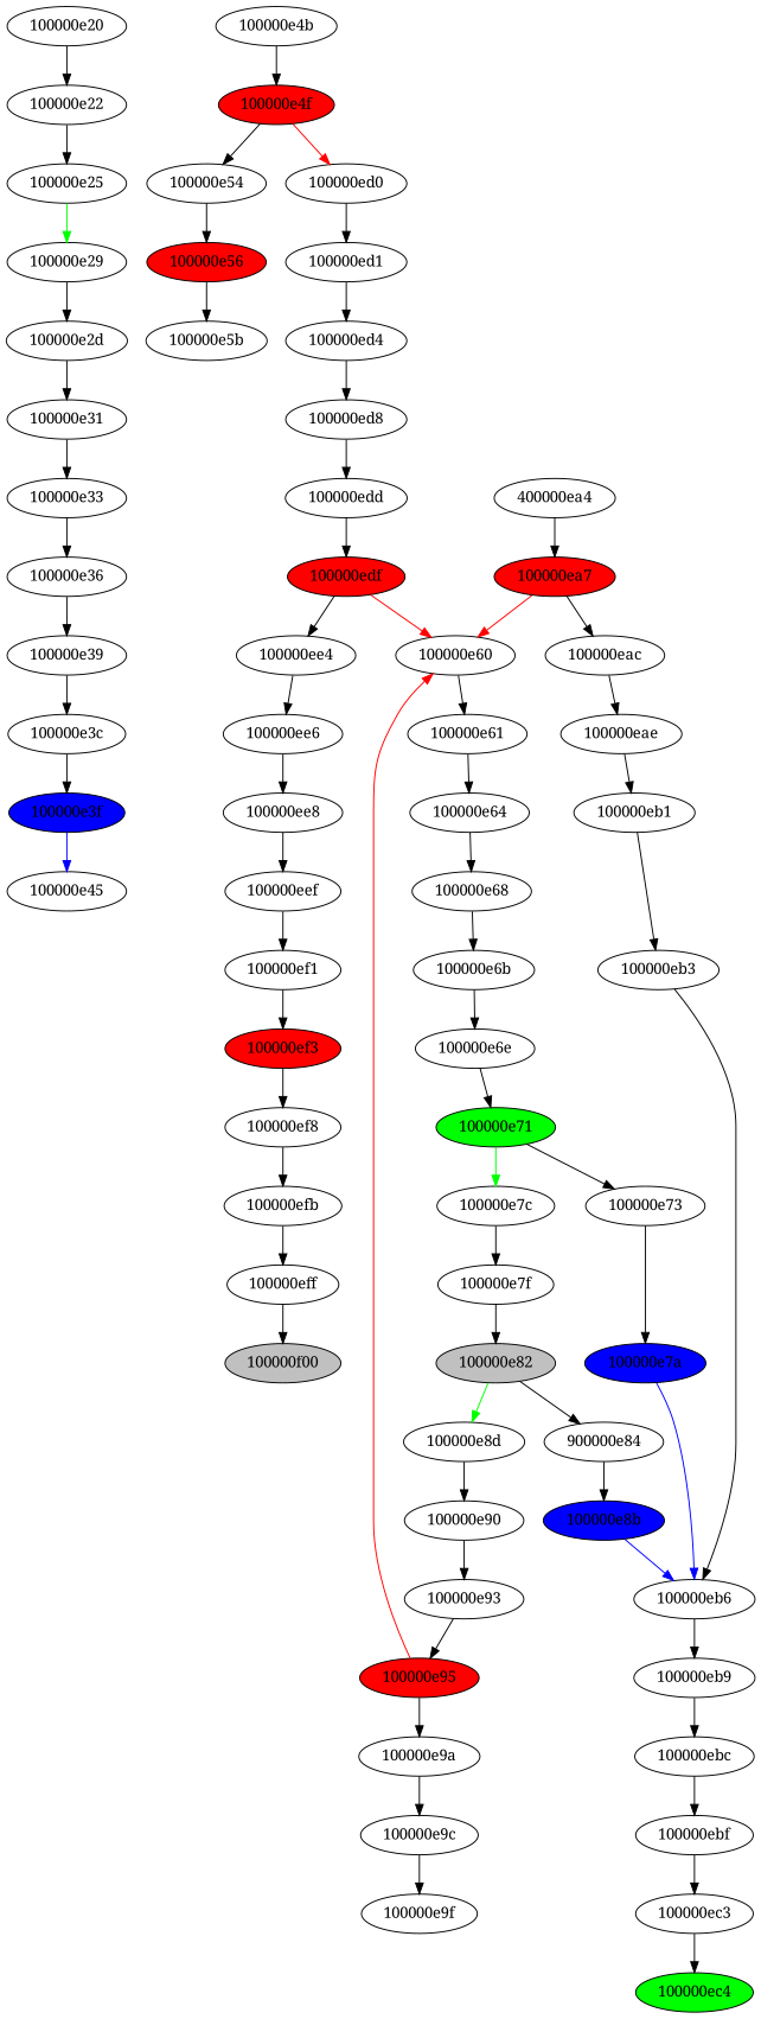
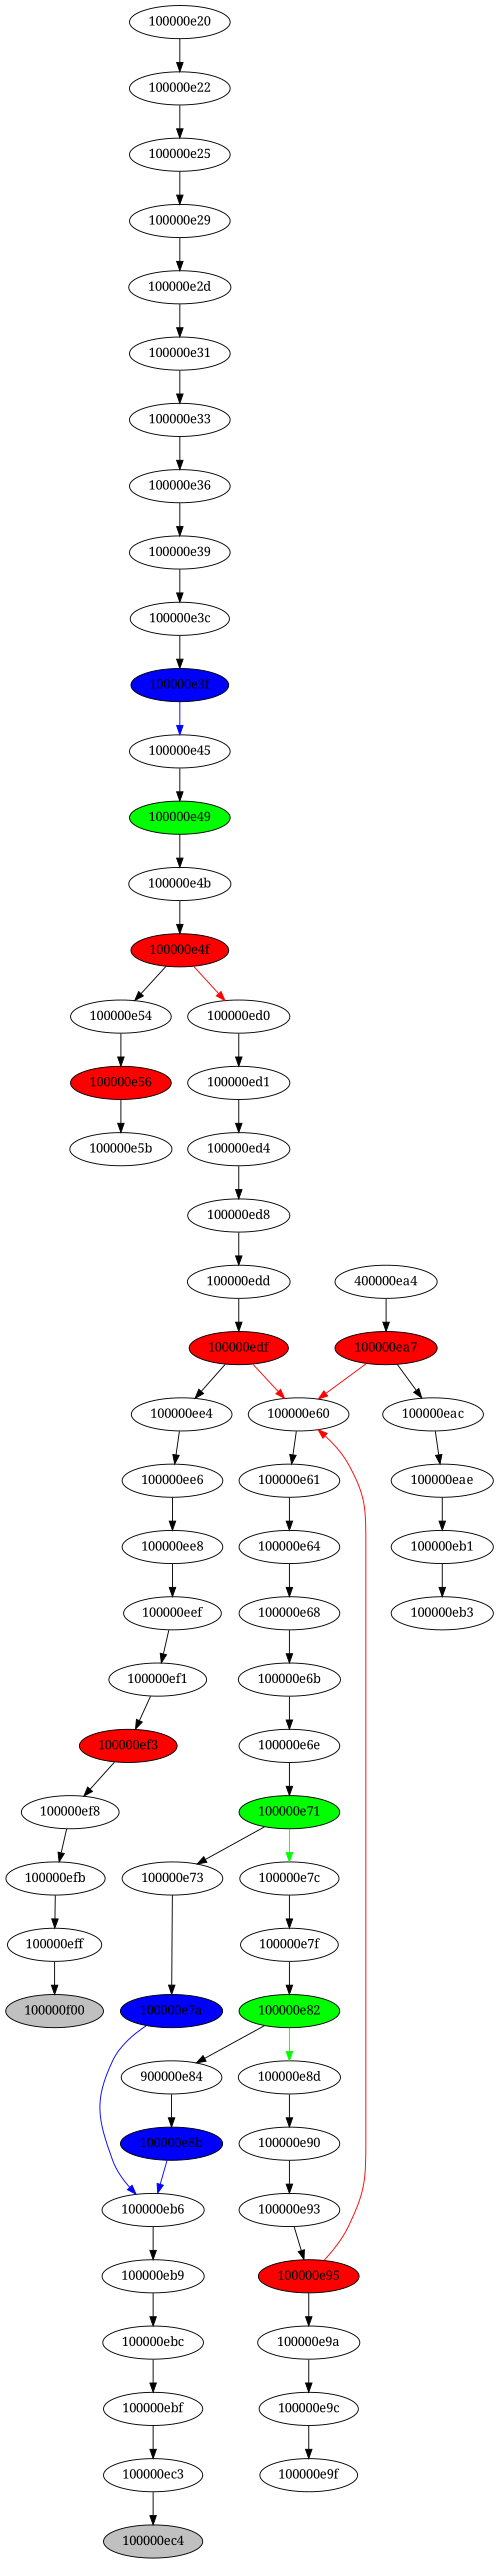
  digraph {
    fontname="Noto Serif"
    node [fontname="Noto Serif"]
    edge [fontname="Noto Serif"]
    "100000e20"
    "100000e22"
    "100000e25"
    "100000e29"
    "100000e2d"
    "100000e31"
    "100000e33"
    "100000e36"
    "100000e39"
    "100000e3c"
    "100000e3f" [fillcolor=blue style=filled]
    "100000e45"
+   "100000e49" [fillcolor=green style=filled]
    "100000e4b"
    "100000e4f" [fillcolor=red style=filled]
    "100000e54"
    "100000ed0"
    "100000e56" [fillcolor=red style=filled]
    "100000ed1"
    "100000e5b"
    "100000ed4"
    "100000ed8"
    "100000edd"
    "100000edf" [fillcolor=red style=filled]
    "100000ee4"
    "100000e60"
    "100000ee6"
    "100000e61"
    "100000ee8"
    "100000eef"
    "100000ef1"
    "100000ef3" [fillcolor=red style=filled]
    "100000ef8"
    "100000efb"
    "100000eff"
    "100000f00" [fillcolor=grey style=filled]
    "100000e64"
    "100000e68"
    "100000e6b"
    "100000e6e"
    "100000e71" [fillcolor=green style=filled]
    "100000e73"
    "100000e7c"
    "100000e7a" [fillcolor=blue style=filled]
    "100000e7f"
    "100000eb6"
    "100000eb9"
    "100000ebc"
    "100000ebf"
    "100000ec3"
-   "100000ec4" [fillcolor=green style=filled]
-   "100000e82" [fillcolor=grey style=filled]
+   "100000ec4" [fillcolor=grey style=filled]
+   "100000e82" [fillcolor=green style=filled]
    n53 [label="900000e84"]
    "100000e8d"
    "100000e8b" [fillcolor=blue style=filled]
    "100000e90"
    "100000e93"
    "100000e95" [fillcolor=red style=filled]
    "100000e9a"
    "100000e9c"
    "100000e9f"
    n62 [label="400000ea4"]
    "100000ea7" [fillcolor=red style=filled]
    "100000eac"
    "100000eae"
    "100000eb1"
    "100000eb3"
    "100000e20" -> "100000e22"
    "100000e22" -> "100000e25"
-   "100000e25" -> "100000e29" [color=green]
+   "100000e25" -> "100000e29"
    "100000e29" -> "100000e2d"
    "100000e2d" -> "100000e31"
    "100000e31" -> "100000e33"
    "100000e33" -> "100000e36"
    "100000e36" -> "100000e39"
    "100000e39" -> "100000e3c"
    "100000e3c" -> "100000e3f"
    "100000e3f" -> "100000e45" [color=blue]
+   "100000e45" -> "100000e49"
+   "100000e49" -> "100000e4b"
    "100000e4b" -> "100000e4f"
    "100000e4f" -> "100000e54"
    "100000e4f" -> "100000ed0" [color=red]
    "100000e54" -> "100000e56"
    "100000ed0" -> "100000ed1"
    "100000e56" -> "100000e5b"
    "100000ed1" -> "100000ed4"
    "100000ed4" -> "100000ed8"
    "100000ed8" -> "100000edd"
    "100000edd" -> "100000edf"
    "100000edf" -> "100000ee4"
    "100000edf" -> "100000e60" [color=red]
    "100000ee4" -> "100000ee6"
    "100000e60" -> "100000e61"
    "100000ee6" -> "100000ee8"
    "100000e61" -> "100000e64"
    "100000ee8" -> "100000eef"
    "100000eef" -> "100000ef1"
    "100000ef1" -> "100000ef3"
    "100000ef3" -> "100000ef8"
    "100000ef8" -> "100000efb"
    "100000efb" -> "100000eff"
    "100000eff" -> "100000f00"
    "100000e64" -> "100000e68"
    "100000e68" -> "100000e6b"
    "100000e6b" -> "100000e6e"
    "100000e6e" -> "100000e71"
    "100000e71" -> "100000e73"
    "100000e71" -> "100000e7c" [color=green]
    "100000e73" -> "100000e7a"
    "100000e7c" -> "100000e7f"
    "100000e7a" -> "100000eb6" [color=blue]
    "100000e7f" -> "100000e82"
    "100000eb6" -> "100000eb9"
    "100000eb9" -> "100000ebc"
    "100000ebc" -> "100000ebf"
    "100000ebf" -> "100000ec3"
    "100000ec3" -> "100000ec4"
    "100000e82" -> n53
    "100000e82" -> "100000e8d" [color=green]
    n53 -> "100000e8b"
    "100000e8d" -> "100000e90"
    "100000e8b" -> "100000eb6" [color=blue]
    "100000e90" -> "100000e93"
    "100000e93" -> "100000e95"
    "100000e95" -> "100000e60" [color=red]
    "100000e95" -> "100000e9a"
    "100000e9a" -> "100000e9c"
    "100000e9c" -> "100000e9f"
    n62 -> "100000ea7"
    "100000ea7" -> "100000e60" [color=red]
    "100000ea7" -> "100000eac"
    "100000eac" -> "100000eae"
    "100000eae" -> "100000eb1"
    "100000eb1" -> "100000eb3"
-   "100000eb3" -> "100000eb6"
  }
